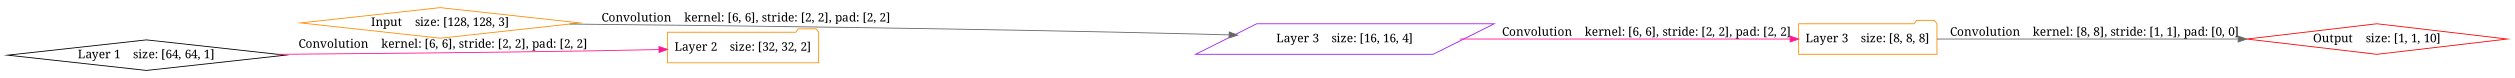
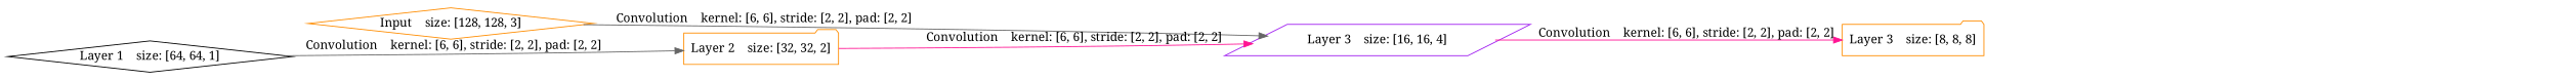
  digraph {
    fontname="Noto Serif"
    nodesep=0.005
    rankdir=LR
    ranksep=0.005
    node [color=darkorange fontname="Noto Serif" nodesep=0.005 ranksep=0.005 shape=diamond]
    edge [color=deeppink fontname="Noto Serif" nodesep=0.005 ranksep=0.005 weight=0.005]
    n1 [label="Input    size: [128, 128, 3]"]
    n2 [color=purple label="Layer 3    size: [16, 16, 4]" shape=parallelogram]
    n3 [color=black label="Layer 1    size: [64, 64, 1]"]
    n4 [label="Layer 2    size: [32, 32, 2]" shape=folder]
    n5 [label="Layer 3    size: [8, 8, 8]" shape=folder]
-   n6 [color=red label="Output    size: [1, 1, 10]"]
    n1 -> n2 [color=gray40 height=0.005 label="  Convolution    kernel: [6, 6], stride: [2, 2], pad: [2, 2]"]
    n2 -> n5 [height=0.005 label="  Convolution    kernel: [6, 6], stride: [2, 2], pad: [2, 2]"]
-   n3 -> n4 [height=0.005 label="  Convolution    kernel: [6, 6], stride: [2, 2], pad: [2, 2]"]
-   n5 -> n6 [color=gray40 height=0.005 label="  Convolution    kernel: [8, 8], stride: [1, 1], pad: [0, 0]"]
+   n3 -> n4 [color=gray40 height=0.005 label="  Convolution    kernel: [6, 6], stride: [2, 2], pad: [2, 2]"]
+   n4 -> n2 [height=0.005 label="  Convolution    kernel: [6, 6], stride: [2, 2], pad: [2, 2]"]
  }
